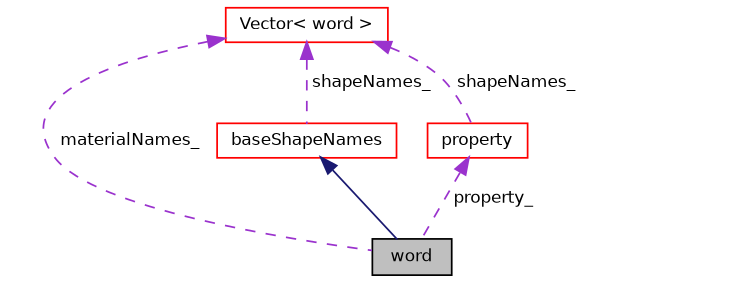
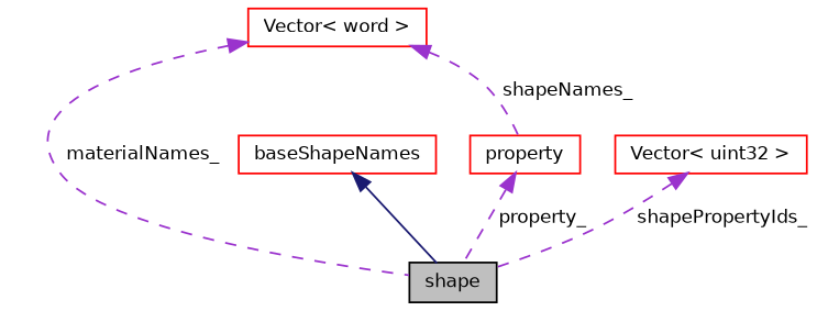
  digraph {
    node [color=red fillcolor=white fontname=Helvetica fontsize=10 shape=record style=filled]
    edge [color=darkorchid3 dir=back fontname=Helvetica fontsize=10 labelfontname=Helvetica labelfontsize=10 style=dashed]
-   n1 [color=black fillcolor=grey75 fontcolor=black height=0.2 label=word width=0.4]
+   n1 [color=black fillcolor=grey75 fontcolor=black height=0.2 label=shape width=0.4]
    n2 [height=0.2 label=baseShapeNames width=0.4]
    n3 [height=0.2 label="Vector\< word \>" width=0.4]
    n4 [height=0.2 label=property width=0.4]
+   n5 [height=0.2 label="Vector\< uint32 \>" width=0.4]
    n2 -> n1 [color=midnightblue style=solid]
    n3 -> n1 [label=" materialNames_"]
-   n3 -> n2 [label=" shapeNames_"]
    n3 -> n4 [label=" shapeNames_"]
    n4 -> n1 [label=" property_"]
+   n5 -> n1 [label=" shapePropertyIds_"]
  }
